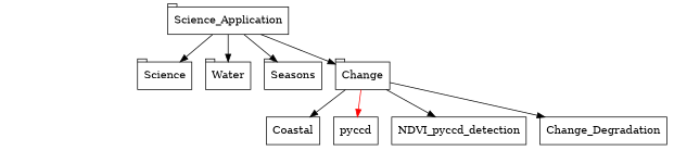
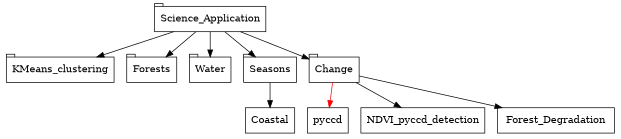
  digraph {
    node [shape=tab]
    Science_Application
-   Forests [label=Science]
+   KMeans_clustering
+   Forests
    Water
    Seasons
    Change
    pyccd [shape=elipse]
    n8 [label=NDVI_pyccd_detection shape=elipse]
    Coastal [shape=elipse]
-   Forest_Degradation [shape=elipse label=Change_Degradation]
+   Forest_Degradation [shape=elipse]
+   Science_Application -> KMeans_clustering
    Science_Application -> Forests
    Science_Application -> Water
    Science_Application -> Seasons
    Science_Application -> Change
    Change -> pyccd [color=red]
    Change -> n8
-   Change -> Coastal
+   Seasons -> Coastal
    Change -> Forest_Degradation
  }
